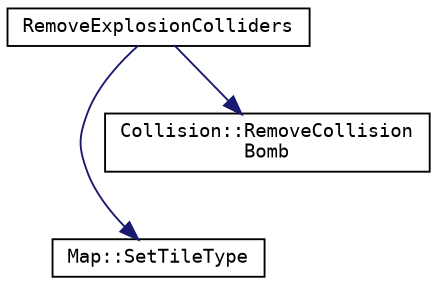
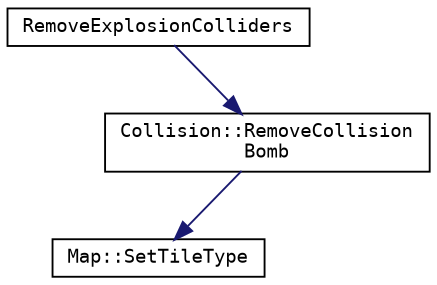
  digraph {
    fontname="DejaVu Sans Mono"
    rankdir=TB
    node [color=black fillcolor=white fontname="DejaVu Sans Mono" fontsize=10 shape=record style=filled]
    edge [color=midnightblue fontname="DejaVu Sans Mono" fontsize=10 labelfontname=Helvetica labelfontsize=10 style=solid]
    n1 [height=0.2 label="Map::SetTileType" width=0.4]
    n2 [height=0.2 label=RemoveExplosionColliders width=0.4]
    n3 [height=0.2 label="Collision::RemoveCollision\lBomb" width=0.4]
    n2 -> n3
-   n2 -> n1
+   n3 -> n1
  }
